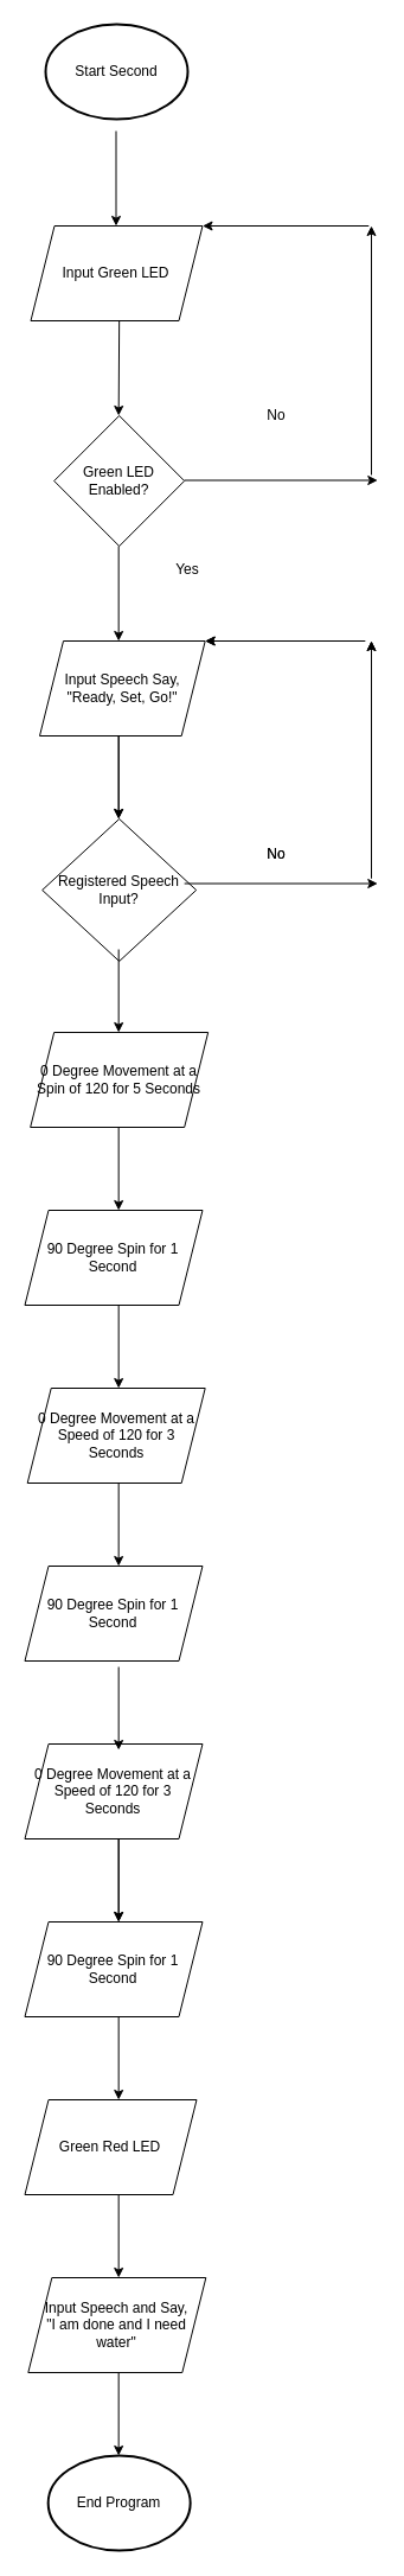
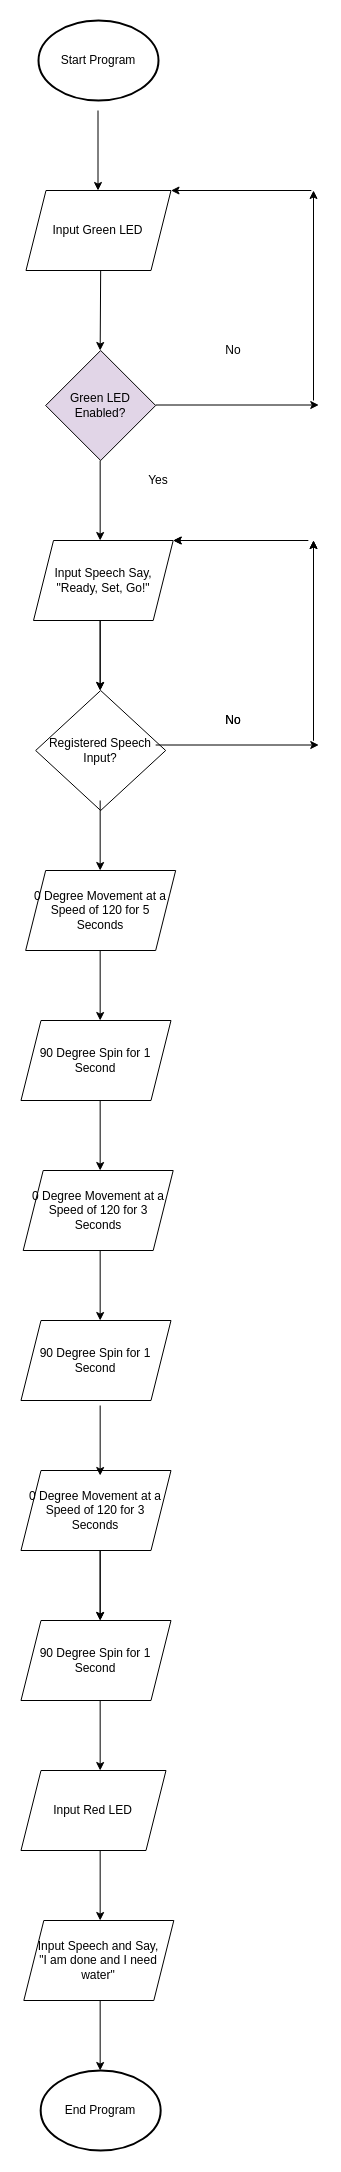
  <mxCell id="0" />
  <mxCell id="1" parent="0" />
- <mxCell id="2" value="Start Second" style="strokeWidth=2;html=1;shape=mxgraph.flowchart.start_1;whiteSpace=wrap;" parent="1" vertex="1"><mxGeometry x="38" y="20" width="120" height="80" as="geometry" /></mxCell>
+ <mxCell id="2" value="Start Program" style="strokeWidth=2;html=1;shape=mxgraph.flowchart.start_1;whiteSpace=wrap;" parent="1" vertex="1"><mxGeometry x="38" y="20" width="120" height="80" as="geometry" /></mxCell>
  <mxCell id="3" value="" style="endArrow=classic;html=1;" parent="1" edge="1"><mxGeometry width="50" height="50" relative="1" as="geometry"><mxPoint x="97.5" y="110" as="sourcePoint" /><mxPoint x="97.5" y="190" as="targetPoint" /></mxGeometry></mxCell>
  <mxCell id="4" value="" style="endArrow=classic;html=1;" parent="1" edge="1"><mxGeometry width="50" height="50" relative="1" as="geometry"><mxPoint x="100.17" y="270" as="sourcePoint" /><mxPoint x="99.67" y="350" as="targetPoint" /></mxGeometry></mxCell>
  <mxCell id="5" value="" style="endArrow=classic;html=1;" parent="1" edge="1"><mxGeometry width="50" height="50" relative="1" as="geometry"><mxPoint x="313" y="400" as="sourcePoint" /><mxPoint x="313" y="190" as="targetPoint" /></mxGeometry></mxCell>
  <mxCell id="6" value="" style="endArrow=classic;html=1;" parent="1" edge="1"><mxGeometry width="50" height="50" relative="1" as="geometry"><mxPoint x="310.81" y="190" as="sourcePoint" /><mxPoint x="170.49" y="190" as="targetPoint" /></mxGeometry></mxCell>
  <mxCell id="7" value="No" style="text;html=1;strokeColor=none;fillColor=none;align=center;verticalAlign=middle;whiteSpace=wrap;rounded=0;" parent="1" vertex="1"><mxGeometry x="213" y="340" width="40" height="20" as="geometry" /></mxCell>
  <mxCell id="8" value="Yes" style="text;html=1;strokeColor=none;fillColor=none;align=center;verticalAlign=middle;whiteSpace=wrap;rounded=0;" parent="1" vertex="1"><mxGeometry x="138" y="470" width="40" height="20" as="geometry" /></mxCell>
- <mxCell id="9" value="Green LED Enabled?" style="rhombus;whiteSpace=wrap;html=1;" parent="1" vertex="1"><mxGeometry x="45.17" y="350" width="110" height="110" as="geometry" /></mxCell>
+ <mxCell id="9" value="Green LED Enabled?" style="rhombus;whiteSpace=wrap;html=1;fillColor=#e1d5e7;" parent="1" vertex="1"><mxGeometry x="45.17" y="350" width="110" height="110" as="geometry" /></mxCell>
  <mxCell id="10" value="Input Green LED" style="shape=parallelogram;perimeter=parallelogramPerimeter;whiteSpace=wrap;html=1;fixedSize=1;" parent="1" vertex="1"><mxGeometry x="25.49" y="190" width="145" height="80" as="geometry" /></mxCell>
  <mxCell id="11" value="Input Speech Say, &quot;Ready, Set, Go!&quot;" style="shape=parallelogram;perimeter=parallelogramPerimeter;whiteSpace=wrap;html=1;fixedSize=1;" parent="1" vertex="1"><mxGeometry x="33" y="540" width="139.69" height="80" as="geometry" /></mxCell>
  <mxCell id="12" value="Registered Speech Input?" style="rhombus;whiteSpace=wrap;html=1;" parent="1" vertex="1"><mxGeometry x="35.17" y="690" width="130" height="120" as="geometry" /></mxCell>
  <mxCell id="13" value="" style="endArrow=classic;html=1;" parent="1" edge="1"><mxGeometry width="50" height="50" relative="1" as="geometry"><mxPoint x="99.67" y="460" as="sourcePoint" /><mxPoint x="99.67" y="540" as="targetPoint" /></mxGeometry></mxCell>
  <mxCell id="14" value="" style="endArrow=classic;html=1;" parent="1" edge="1"><mxGeometry width="50" height="50" relative="1" as="geometry"><mxPoint x="99.67" y="620" as="sourcePoint" /><mxPoint x="99.67" y="690" as="targetPoint" /></mxGeometry></mxCell>
  <mxCell id="15" style="edgeStyle=orthogonalEdgeStyle;rounded=0;orthogonalLoop=1;jettySize=auto;html=1;" parent="1" edge="1"><mxGeometry relative="1" as="geometry"><mxPoint x="318.29" y="404.5" as="targetPoint" /><mxPoint x="155.17" y="404.5" as="sourcePoint" /></mxGeometry></mxCell>
  <mxCell id="16" style="edgeStyle=orthogonalEdgeStyle;rounded=0;orthogonalLoop=1;jettySize=auto;html=1;" parent="1" edge="1"><mxGeometry relative="1" as="geometry"><mxPoint x="318.29" y="744.5" as="targetPoint" /><mxPoint x="155.17" y="744.5" as="sourcePoint" /></mxGeometry></mxCell>
  <mxCell id="17" value="" style="endArrow=classic;html=1;" parent="1" edge="1"><mxGeometry width="50" height="50" relative="1" as="geometry"><mxPoint x="313" y="740" as="sourcePoint" /><mxPoint x="313" y="540" as="targetPoint" /></mxGeometry></mxCell>
  <mxCell id="18" value="" style="endArrow=classic;html=1;" parent="1" edge="1"><mxGeometry width="50" height="50" relative="1" as="geometry"><mxPoint x="307.69" y="540" as="sourcePoint" /><mxPoint x="172.69" y="540" as="targetPoint" /></mxGeometry></mxCell>
  <mxCell id="19" value="No" style="text;html=1;strokeColor=none;fillColor=none;align=center;verticalAlign=middle;whiteSpace=wrap;rounded=0;" parent="1" vertex="1"><mxGeometry x="213" y="710" width="40" height="20" as="geometry" /></mxCell>
- <mxCell id="20" value="0 Degree Movement at a Spin of 120 for 5 Seconds" style="shape=parallelogram;perimeter=parallelogramPerimeter;whiteSpace=wrap;html=1;fixedSize=1;" parent="1" vertex="1"><mxGeometry x="25.17" y="870" width="150" height="80" as="geometry" /></mxCell>
+ <mxCell id="20" value="0 Degree Movement at a Speed of 120 for 5 Seconds" style="shape=parallelogram;perimeter=parallelogramPerimeter;whiteSpace=wrap;html=1;fixedSize=1;" parent="1" vertex="1"><mxGeometry x="25.17" y="870" width="150" height="80" as="geometry" /></mxCell>
  <mxCell id="21" value="" style="endArrow=classic;html=1;" parent="1" edge="1"><mxGeometry width="50" height="50" relative="1" as="geometry"><mxPoint x="99.67" y="620" as="sourcePoint" /><mxPoint x="99.67" y="690" as="targetPoint" /></mxGeometry></mxCell>
  <mxCell id="22" value="" style="endArrow=classic;html=1;" parent="1" edge="1"><mxGeometry width="50" height="50" relative="1" as="geometry"><mxPoint x="99.67" y="800" as="sourcePoint" /><mxPoint x="99.67" y="870" as="targetPoint" /></mxGeometry></mxCell>
  <mxCell id="23" value="" style="endArrow=classic;html=1;" parent="1" edge="1"><mxGeometry width="50" height="50" relative="1" as="geometry"><mxPoint x="99.67" y="950" as="sourcePoint" /><mxPoint x="99.67" y="1020" as="targetPoint" /></mxGeometry></mxCell>
  <mxCell id="24" value="90 Degree Spin for 1 Second" style="shape=parallelogram;perimeter=parallelogramPerimeter;whiteSpace=wrap;html=1;fixedSize=1;" parent="1" vertex="1"><mxGeometry x="20.49" y="1020" width="150" height="80" as="geometry" /></mxCell>
  <mxCell id="25" value="" style="endArrow=classic;html=1;" parent="1" edge="1"><mxGeometry width="50" height="50" relative="1" as="geometry"><mxPoint x="99.67" y="1100" as="sourcePoint" /><mxPoint x="99.67" y="1170" as="targetPoint" /></mxGeometry></mxCell>
  <mxCell id="26" value="0 Degree Movement at a Speed of 120 for 3 Seconds" style="shape=parallelogram;perimeter=parallelogramPerimeter;whiteSpace=wrap;html=1;fixedSize=1;" parent="1" vertex="1"><mxGeometry x="22.69" y="1170" width="150" height="80" as="geometry" /></mxCell>
  <mxCell id="27" value="90 Degree Spin for 1 Second" style="shape=parallelogram;perimeter=parallelogramPerimeter;whiteSpace=wrap;html=1;fixedSize=1;" parent="1" vertex="1"><mxGeometry x="20.49" y="1320" width="150" height="80" as="geometry" /></mxCell>
  <mxCell id="28" value="" style="endArrow=classic;html=1;" parent="1" edge="1"><mxGeometry width="50" height="50" relative="1" as="geometry"><mxPoint x="99.67" y="1250" as="sourcePoint" /><mxPoint x="99.67" y="1320" as="targetPoint" /></mxGeometry></mxCell>
  <mxCell id="29" value="0 Degree Movement at a Speed of 120 for 3 Seconds" style="shape=parallelogram;perimeter=parallelogramPerimeter;whiteSpace=wrap;html=1;fixedSize=1;" parent="1" vertex="1"><mxGeometry x="20.49" y="1470" width="150" height="80" as="geometry" /></mxCell>
  <mxCell id="30" value="" style="endArrow=classic;html=1;" parent="1" edge="1"><mxGeometry width="50" height="50" relative="1" as="geometry"><mxPoint x="99.67" y="1405" as="sourcePoint" /><mxPoint x="99.67" y="1475" as="targetPoint" /></mxGeometry></mxCell>
  <mxCell id="31" value="" style="endArrow=classic;html=1;" parent="1" edge="1"><mxGeometry width="50" height="50" relative="1" as="geometry"><mxPoint x="313" y="740" as="sourcePoint" /><mxPoint x="313" y="540" as="targetPoint" /></mxGeometry></mxCell>
  <mxCell id="32" value="" style="endArrow=classic;html=1;" parent="1" edge="1"><mxGeometry width="50" height="50" relative="1" as="geometry"><mxPoint x="307.69" y="540" as="sourcePoint" /><mxPoint x="172.69" y="540" as="targetPoint" /></mxGeometry></mxCell>
  <mxCell id="33" value="No" style="text;html=1;strokeColor=none;fillColor=none;align=center;verticalAlign=middle;whiteSpace=wrap;rounded=0;" parent="1" vertex="1"><mxGeometry x="213" y="710" width="40" height="20" as="geometry" /></mxCell>
  <mxCell id="34" value="" style="endArrow=classic;html=1;" parent="1" edge="1"><mxGeometry width="50" height="50" relative="1" as="geometry"><mxPoint x="99.67" y="1550" as="sourcePoint" /><mxPoint x="99.67" y="1620" as="targetPoint" /></mxGeometry></mxCell>
  <mxCell id="35" value="90 Degree Spin for 1 Second" style="shape=parallelogram;perimeter=parallelogramPerimeter;whiteSpace=wrap;html=1;fixedSize=1;" parent="1" vertex="1"><mxGeometry x="20.49" y="1620" width="150" height="80" as="geometry" /></mxCell>
- <mxCell id="36" value="Green Red LED" style="shape=parallelogram;perimeter=parallelogramPerimeter;whiteSpace=wrap;html=1;fixedSize=1;" parent="1" vertex="1"><mxGeometry x="20.49" y="1770" width="145" height="80" as="geometry" /></mxCell>
+ <mxCell id="36" value="Input Red LED" style="shape=parallelogram;perimeter=parallelogramPerimeter;whiteSpace=wrap;html=1;fixedSize=1;" parent="1" vertex="1"><mxGeometry x="20.49" y="1770" width="145" height="80" as="geometry" /></mxCell>
  <mxCell id="37" value="" style="endArrow=classic;html=1;" parent="1" edge="1"><mxGeometry width="50" height="50" relative="1" as="geometry"><mxPoint x="99.67" y="1550" as="sourcePoint" /><mxPoint x="99.67" y="1620" as="targetPoint" /></mxGeometry></mxCell>
  <mxCell id="38" value="" style="endArrow=classic;html=1;" parent="1" edge="1"><mxGeometry width="50" height="50" relative="1" as="geometry"><mxPoint x="99.67" y="1700" as="sourcePoint" /><mxPoint x="99.67" y="1770" as="targetPoint" /></mxGeometry></mxCell>
  <mxCell id="39" value="" style="endArrow=classic;html=1;" parent="1" edge="1"><mxGeometry width="50" height="50" relative="1" as="geometry"><mxPoint x="99.67" y="1850" as="sourcePoint" /><mxPoint x="99.67" y="1920" as="targetPoint" /></mxGeometry></mxCell>
  <mxCell id="40" value="Input Speech and Say,&lt;br&gt;&quot;I am done and I need water&quot;" style="shape=parallelogram;perimeter=parallelogramPerimeter;whiteSpace=wrap;html=1;fixedSize=1;" parent="1" vertex="1"><mxGeometry x="23.32" y="1920" width="150" height="80" as="geometry" /></mxCell>
  <mxCell id="41" value="End Program" style="strokeWidth=2;html=1;shape=mxgraph.flowchart.start_1;whiteSpace=wrap;" parent="1" vertex="1"><mxGeometry x="40.17" y="2070" width="120" height="80" as="geometry" /></mxCell>
  <mxCell id="42" value="" style="endArrow=classic;html=1;" parent="1" edge="1"><mxGeometry width="50" height="50" relative="1" as="geometry"><mxPoint x="99.67" y="2000" as="sourcePoint" /><mxPoint x="99.67" y="2070" as="targetPoint" /></mxGeometry></mxCell>
